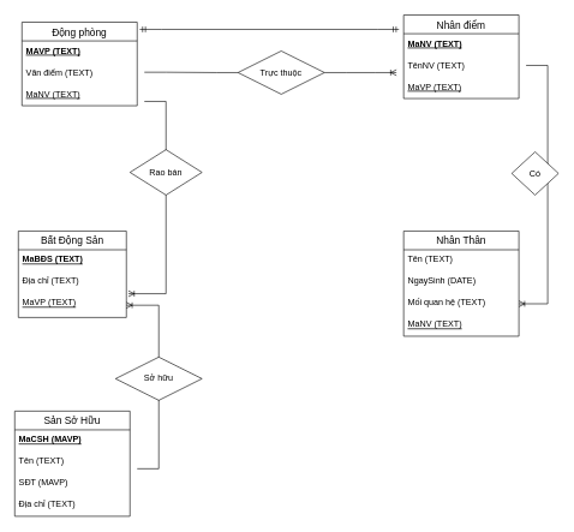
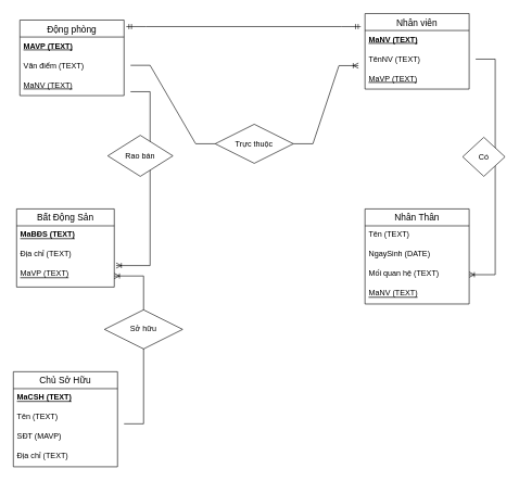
  <mxCell id="0" />
  <mxCell id="1" parent="0" />
  <mxCell id="2" value="Động phòng" style="swimlane;fontStyle=0;childLayout=stackLayout;horizontal=1;startSize=26;horizontalStack=0;resizeParent=1;resizeParentMax=0;resizeLast=0;collapsible=1;marginBottom=0;align=center;fontSize=14;" parent="1" vertex="1"><mxGeometry x="30" y="30" width="160" height="116" as="geometry" /></mxCell>
  <mxCell id="3" value="MAVP (TEXT)" style="text;strokeColor=none;fillColor=none;spacingLeft=4;spacingRight=4;overflow=hidden;rotatable=0;points=[[0,0.5],[1,0.5]];portConstraint=eastwest;fontSize=12;fontStyle=5" parent="2" vertex="1"><mxGeometry y="26" width="160" height="30" as="geometry" /></mxCell>
  <mxCell id="4" value="Văn điểm (TEXT)" style="text;strokeColor=none;fillColor=none;spacingLeft=4;spacingRight=4;overflow=hidden;rotatable=0;points=[[0,0.5],[1,0.5]];portConstraint=eastwest;fontSize=12;" parent="2" vertex="1"><mxGeometry y="56" width="160" height="30" as="geometry" /></mxCell>
  <mxCell id="5" value="MaNV (TEXT)" style="text;strokeColor=none;fillColor=none;spacingLeft=4;spacingRight=4;overflow=hidden;rotatable=0;points=[[0,0.5],[1,0.5]];portConstraint=eastwest;fontSize=12;fontStyle=4" parent="2" vertex="1"><mxGeometry y="86" width="160" height="30" as="geometry" /></mxCell>
- <mxCell id="6" value="Nhân điểm" style="swimlane;fontStyle=0;childLayout=stackLayout;horizontal=1;startSize=26;horizontalStack=0;resizeParent=1;resizeParentMax=0;resizeLast=0;collapsible=1;marginBottom=0;align=center;fontSize=14;" parent="1" vertex="1"><mxGeometry x="560" y="20" width="160" height="116" as="geometry" /></mxCell>
+ <mxCell id="6" value="Nhân viên" style="swimlane;fontStyle=0;childLayout=stackLayout;horizontal=1;startSize=26;horizontalStack=0;resizeParent=1;resizeParentMax=0;resizeLast=0;collapsible=1;marginBottom=0;align=center;fontSize=14;" parent="1" vertex="1"><mxGeometry x="560" y="20" width="160" height="116" as="geometry" /></mxCell>
  <mxCell id="7" value="MaNV (TEXT)" style="text;strokeColor=none;fillColor=none;spacingLeft=4;spacingRight=4;overflow=hidden;rotatable=0;points=[[0,0.5],[1,0.5]];portConstraint=eastwest;fontSize=12;fontStyle=5" parent="6" vertex="1"><mxGeometry y="26" width="160" height="30" as="geometry" /></mxCell>
  <mxCell id="8" value="TênNV (TEXT)" style="text;strokeColor=none;fillColor=none;spacingLeft=4;spacingRight=4;overflow=hidden;rotatable=0;points=[[0,0.5],[1,0.5]];portConstraint=eastwest;fontSize=12;" parent="6" vertex="1"><mxGeometry y="56" width="160" height="30" as="geometry" /></mxCell>
  <mxCell id="9" value="MaVP (TEXT)" style="text;strokeColor=none;fillColor=none;spacingLeft=4;spacingRight=4;overflow=hidden;rotatable=0;points=[[0,0.5],[1,0.5]];portConstraint=eastwest;fontSize=12;fontStyle=4" parent="6" vertex="1"><mxGeometry y="86" width="160" height="30" as="geometry" /></mxCell>
  <mxCell id="10" value="Bất Động Sản" style="swimlane;fontStyle=0;childLayout=stackLayout;horizontal=1;startSize=26;horizontalStack=0;resizeParent=1;resizeParentMax=0;resizeLast=0;collapsible=1;marginBottom=0;align=center;fontSize=14;" parent="1" vertex="1"><mxGeometry x="25" y="320" width="150" height="120" as="geometry" /></mxCell>
  <mxCell id="11" value="MaBĐS (TEXT)" style="text;strokeColor=none;fillColor=none;spacingLeft=4;spacingRight=4;overflow=hidden;rotatable=0;points=[[0,0.5],[1,0.5]];portConstraint=eastwest;fontSize=12;fontStyle=5" parent="10" vertex="1"><mxGeometry y="26" width="150" height="30" as="geometry" /></mxCell>
  <mxCell id="12" value="Địa chỉ (TEXT)" style="text;strokeColor=none;fillColor=none;spacingLeft=4;spacingRight=4;overflow=hidden;rotatable=0;points=[[0,0.5],[1,0.5]];portConstraint=eastwest;fontSize=12;" parent="10" vertex="1"><mxGeometry y="56" width="150" height="30" as="geometry" /></mxCell>
  <mxCell id="13" value="MaVP (TEXT)" style="text;strokeColor=none;fillColor=none;spacingLeft=4;spacingRight=4;overflow=hidden;rotatable=0;points=[[0,0.5],[1,0.5]];portConstraint=eastwest;fontSize=12;fontStyle=4" parent="10" vertex="1"><mxGeometry y="86" width="150" height="34" as="geometry" /></mxCell>
  <mxCell id="14" value="Nhân Thân" style="swimlane;fontStyle=0;childLayout=stackLayout;horizontal=1;startSize=26;horizontalStack=0;resizeParent=1;resizeParentMax=0;resizeLast=0;collapsible=1;marginBottom=0;align=center;fontSize=14;" parent="1" vertex="1"><mxGeometry x="560" y="320" width="160" height="146" as="geometry" /></mxCell>
  <mxCell id="15" value="Tên (TEXT)" style="text;strokeColor=none;fillColor=none;spacingLeft=4;spacingRight=4;overflow=hidden;rotatable=0;points=[[0,0.5],[1,0.5]];portConstraint=eastwest;fontSize=12;" parent="14" vertex="1"><mxGeometry y="26" width="160" height="30" as="geometry" /></mxCell>
  <mxCell id="16" value="NgaySinh (DATE)" style="text;strokeColor=none;fillColor=none;spacingLeft=4;spacingRight=4;overflow=hidden;rotatable=0;points=[[0,0.5],[1,0.5]];portConstraint=eastwest;fontSize=12;" parent="14" vertex="1"><mxGeometry y="56" width="160" height="30" as="geometry" /></mxCell>
  <mxCell id="17" value="Mối quan hệ (TEXT)" style="text;strokeColor=none;fillColor=none;spacingLeft=4;spacingRight=4;overflow=hidden;rotatable=0;points=[[0,0.5],[1,0.5]];portConstraint=eastwest;fontSize=12;" parent="14" vertex="1"><mxGeometry y="86" width="160" height="30" as="geometry" /></mxCell>
  <mxCell id="18" value="MaNV (TEXT)" style="text;strokeColor=none;fillColor=none;spacingLeft=4;spacingRight=4;overflow=hidden;rotatable=0;points=[[0,0.5],[1,0.5]];portConstraint=eastwest;fontSize=12;fontStyle=4" parent="14" vertex="1"><mxGeometry y="116" width="160" height="30" as="geometry" /></mxCell>
- <mxCell id="19" value="Sản Sở Hữu" style="swimlane;fontStyle=0;childLayout=stackLayout;horizontal=1;startSize=26;horizontalStack=0;resizeParent=1;resizeParentMax=0;resizeLast=0;collapsible=1;marginBottom=0;align=center;fontSize=14;" parent="1" vertex="1"><mxGeometry x="20" y="570" width="160" height="146" as="geometry" /></mxCell>
- <mxCell id="20" value="MaCSH (MAVP)" style="text;strokeColor=none;fillColor=none;spacingLeft=4;spacingRight=4;overflow=hidden;rotatable=0;points=[[0,0.5],[1,0.5]];portConstraint=eastwest;fontSize=12;fontStyle=5" parent="19" vertex="1"><mxGeometry y="26" width="160" height="30" as="geometry" /></mxCell>
+ <mxCell id="19" value="Chủ Sở Hữu" style="swimlane;fontStyle=0;childLayout=stackLayout;horizontal=1;startSize=26;horizontalStack=0;resizeParent=1;resizeParentMax=0;resizeLast=0;collapsible=1;marginBottom=0;align=center;fontSize=14;" parent="1" vertex="1"><mxGeometry x="20" y="570" width="160" height="146" as="geometry" /></mxCell>
+ <mxCell id="20" value="MaCSH (TEXT)" style="text;strokeColor=none;fillColor=none;spacingLeft=4;spacingRight=4;overflow=hidden;rotatable=0;points=[[0,0.5],[1,0.5]];portConstraint=eastwest;fontSize=12;fontStyle=5" parent="19" vertex="1"><mxGeometry y="26" width="160" height="30" as="geometry" /></mxCell>
  <mxCell id="21" value="Tên (TEXT)" style="text;strokeColor=none;fillColor=none;spacingLeft=4;spacingRight=4;overflow=hidden;rotatable=0;points=[[0,0.5],[1,0.5]];portConstraint=eastwest;fontSize=12;" parent="19" vertex="1"><mxGeometry y="56" width="160" height="30" as="geometry" /></mxCell>
  <mxCell id="22" value="SĐT (MAVP)" style="text;strokeColor=none;fillColor=none;spacingLeft=4;spacingRight=4;overflow=hidden;rotatable=0;points=[[0,0.5],[1,0.5]];portConstraint=eastwest;fontSize=12;" parent="19" vertex="1"><mxGeometry y="86" width="160" height="30" as="geometry" /></mxCell>
  <mxCell id="23" value="Địa chỉ (TEXT)" style="text;strokeColor=none;fillColor=none;spacingLeft=4;spacingRight=4;overflow=hidden;rotatable=0;points=[[0,0.5],[1,0.5]];portConstraint=eastwest;fontSize=12;" parent="19" vertex="1"><mxGeometry y="116" width="160" height="30" as="geometry" /></mxCell>
  <mxCell id="24" value="" style="edgeStyle=entityRelationEdgeStyle;fontSize=12;html=1;endArrow=ERoneToMany;rounded=0;startArrow=none;" parent="1" edge="1" source="30"><mxGeometry width="100" height="100" relative="1" as="geometry"><mxPoint x="200" y="99.5" as="sourcePoint" /><mxPoint x="550" y="100" as="targetPoint" /></mxGeometry></mxCell>
  <mxCell id="25" value="" style="edgeStyle=entityRelationEdgeStyle;fontSize=12;html=1;endArrow=ERoneToMany;rounded=0;verticalAlign=middle;entryX=1.019;entryY=1.033;entryDx=0;entryDy=0;entryPerimeter=0;startArrow=none;" parent="1" target="12" edge="1"><mxGeometry width="100" height="100" relative="1" as="geometry"><mxPoint x="200" y="140" as="sourcePoint" /><mxPoint x="250" y="260" as="targetPoint" /></mxGeometry></mxCell>
  <mxCell id="26" value="" style="edgeStyle=entityRelationEdgeStyle;fontSize=12;html=1;endArrow=ERoneToMany;rounded=0;" parent="1" target="13" edge="1"><mxGeometry width="100" height="100" relative="1" as="geometry"><mxPoint x="190" y="650" as="sourcePoint" /><mxPoint x="30" y="250" as="targetPoint" /></mxGeometry></mxCell>
- <mxCell id="27" value="Sở hữu" style="shape=rhombus;perimeter=rhombusPerimeter;whiteSpace=wrap;html=1;align=center;" parent="1" vertex="1"><mxGeometry x="160" y="495" width="120" height="60" as="geometry" /></mxCell>
+ <mxCell id="27" value="Sở hữu" style="shape=rhombus;perimeter=rhombusPerimeter;whiteSpace=wrap;html=1;align=center;" parent="1" vertex="1"><mxGeometry x="160" y="475" width="120" height="60" as="geometry" /></mxCell>
  <mxCell id="28" value="" style="edgeStyle=entityRelationEdgeStyle;fontSize=12;html=1;endArrow=ERoneToMany;rounded=0;entryX=1;entryY=0.5;entryDx=0;entryDy=0;startArrow=none;" parent="1" target="17" edge="1"><mxGeometry width="100" height="100" relative="1" as="geometry"><mxPoint x="730" y="90" as="sourcePoint" /><mxPoint x="500" y="210" as="targetPoint" /></mxGeometry></mxCell>
- <mxCell id="29" value="Rao bán" style="shape=rhombus;perimeter=rhombusPerimeter;whiteSpace=wrap;html=1;align=center;" parent="1" vertex="1"><mxGeometry x="180" y="207" width="100" height="63" as="geometry" /></mxCell>
- <mxCell id="30" value="Trực thuộc" style="shape=rhombus;perimeter=rhombusPerimeter;whiteSpace=wrap;html=1;align=center;" parent="1" vertex="1"><mxGeometry x="330" y="70" width="120" height="60" as="geometry" /></mxCell>
+ <mxCell id="29" value="Rao bán" style="shape=rhombus;perimeter=rhombusPerimeter;whiteSpace=wrap;html=1;align=center;" parent="1" vertex="1"><mxGeometry x="165" y="207" width="100" height="63" as="geometry" /></mxCell>
+ <mxCell id="30" value="Trực thuộc" style="shape=rhombus;perimeter=rhombusPerimeter;whiteSpace=wrap;html=1;align=center;" parent="1" vertex="1"><mxGeometry x="330" y="190" width="120" height="60" as="geometry" /></mxCell>
  <mxCell id="31" value="" style="edgeStyle=entityRelationEdgeStyle;fontSize=12;html=1;endArrow=none;rounded=0;" edge="1" parent="1" target="30"><mxGeometry width="100" height="100" relative="1" as="geometry"><mxPoint x="200" y="99.5" as="sourcePoint" /><mxPoint x="550" y="100" as="targetPoint" /></mxGeometry></mxCell>
  <mxCell id="32" value="" style="edgeStyle=entityRelationEdgeStyle;fontSize=12;html=1;endArrow=ERmandOne;startArrow=ERmandOne;rounded=0;" edge="1" parent="1"><mxGeometry width="100" height="100" relative="1" as="geometry"><mxPoint x="193.5" y="40" as="sourcePoint" /><mxPoint x="553.5" y="40" as="targetPoint" /></mxGeometry></mxCell>
  <mxCell id="33" value="Có" style="shape=rhombus;perimeter=rhombusPerimeter;whiteSpace=wrap;html=1;align=center;" parent="1" vertex="1"><mxGeometry x="710" y="210" width="65" height="60" as="geometry" /></mxCell>
